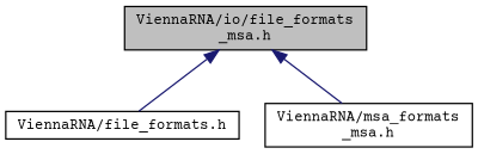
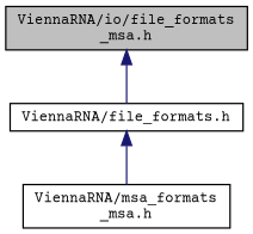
  digraph {
    fontname="Courier Prime"
    node [color=black fontname="Courier Prime" fontsize=10 shape=record]
    edge [color=midnightblue dir=back fontname="Courier Prime" fontsize=10 labelfontname=Helvetica labelfontsize=10 style=solid]
    n1 [fillcolor=grey75 fontcolor=black height=0.2 label="ViennaRNA/io/file_formats\l_msa.h" style=filled width=0.4]
    n2 [height=0.2 label="ViennaRNA/file_formats.h" width=0.4]
    n3 [height=0.2 label="ViennaRNA/msa_formats\l_msa.h" width=0.4]
    n1 -> n2
-   n1 -> n3
+   n2 -> n3
  }
